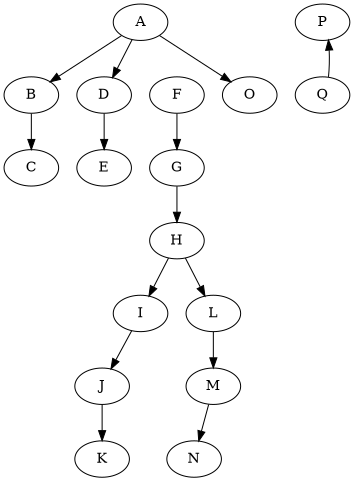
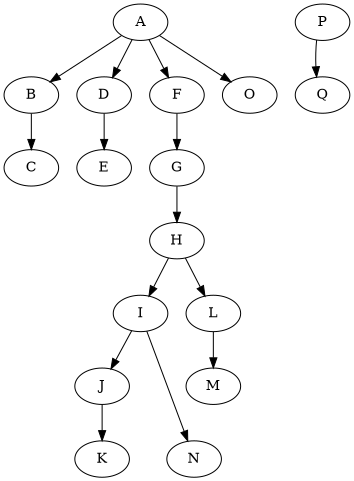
  digraph {
    A
    B
    D
    F
    O
    C
    E
    G
    P
    Q
    H
    I
    L
    J
    M
    K
    N
    A -> B
    A -> D
+   A -> F
    A -> O
    B -> C
    D -> E
    F -> G
    G -> H
-   Q -> P
+   P -> Q
    H -> I
    H -> L
    I -> J
    L -> M
    J -> K
-   M -> N
+   I -> N
  }
